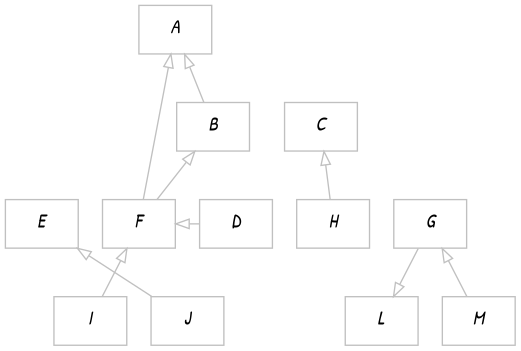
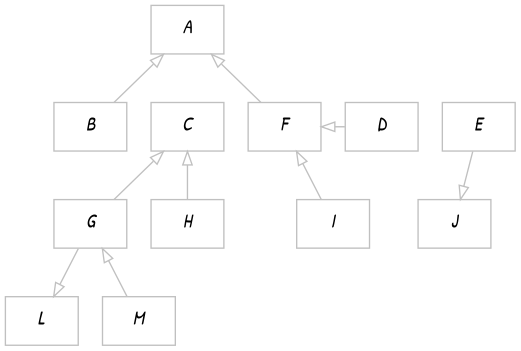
  digraph {
    fontname="Patrick Hand"
    node [color=gray fontname="Patrick Hand" shape=box]
    edge [arrowhead=none arrowtail=onormal color=gray dir=back fontname="Patrick Hand"]
    n1 [label=<<i>B</i>>]
    n2 [label=<<i>C</i>>]
    n3 [label=<<i>D</i>>]
    n4 [label=<<i>E</i>>]
    n5 [label=<<i>F</i>>]
    n6 [label=<<i>G</i>>]
    n7 [label=<<i>H</i>>]
    n8 [label=<<i>I</i>>]
    n9 [label=<<i>J</i>>]
    n10 [label=<<i>L</i>>]
    n11 [label=<<i>M</i>>]
    n12 [label=<<i>A</i>>]
    subgraph sub_1 {
      cluster=false
      clusterrank=global
      rank=same
      n1
      n2
    }
    subgraph sub_2 {
      rank=same
      n3
      n4
      n5
    }
    subgraph sub_3 {
      rank=same
      n6
      n7
    }
    subgraph sub_4 {
      rank=same
      n8
      n9
    }
    subgraph sub_5 {
      rank=same
      n10
      n11
    }
    n1 -> n2 [style=invis]
-   n1 -> n5
+   n2 -> n6
    n2 -> n7
    n3 -> n4 [style=invis]
    n4 -> n5 [style=invis]
-   n4 -> n9
+   n9 -> n4
    n5 -> n3
    n5 -> n8
    n6 -> n7 [style=invis]
    n6 -> n11
    n8 -> n9 [style=invis]
    n10 -> n6
    n10 -> n11 [style=invis]
    n12 -> n1
    n12 -> n5
  }
